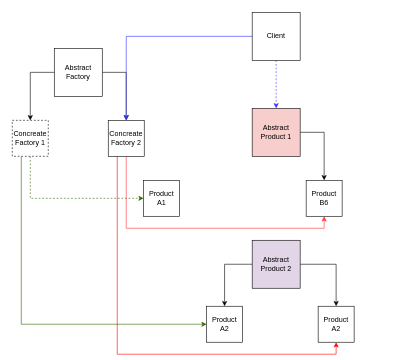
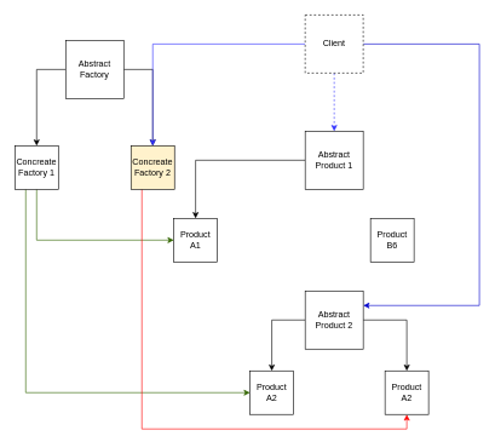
  <mxCell id="0" />
  <mxCell id="1" parent="0" />
  <mxCell id="2" style="edgeStyle=orthogonalEdgeStyle;rounded=0;orthogonalLoop=1;jettySize=auto;html=1;entryX=0.5;entryY=0;entryDx=0;entryDy=0;" edge="1" parent="1" source="4" target="7"><mxGeometry relative="1" as="geometry" /></mxCell>
  <mxCell id="3" style="edgeStyle=orthogonalEdgeStyle;rounded=0;orthogonalLoop=1;jettySize=auto;html=1;entryX=0.5;entryY=0;entryDx=0;entryDy=0;" edge="1" parent="1" source="4" target="10"><mxGeometry relative="1" as="geometry"><mxPoint x="210" y="190" as="targetPoint" /></mxGeometry></mxCell>
- <mxCell id="4" value="Abstract Factory" style="whiteSpace=wrap;html=1;aspect=fixed;" vertex="1" parent="1"><mxGeometry x="90" y="80" width="80" height="80" as="geometry" /></mxCell>
- <mxCell id="5" style="edgeStyle=orthogonalEdgeStyle;rounded=0;orthogonalLoop=1;jettySize=auto;html=1;entryX=0;entryY=0.5;entryDx=0;entryDy=0;strokeColor=#336600;dashed=1;" edge="1" parent="1" source="7" target="14"><mxGeometry relative="1" as="geometry"><Array as="points"><mxPoint x="50" y="330" /></Array></mxGeometry></mxCell>
+ <mxCell id="4" value="Abstract Factory" style="whiteSpace=wrap;html=1;aspect=fixed;" vertex="1" parent="1"><mxGeometry x="90" y="55" width="80" height="80" as="geometry" /></mxCell>
+ <mxCell id="5" style="edgeStyle=orthogonalEdgeStyle;rounded=0;orthogonalLoop=1;jettySize=auto;html=1;entryX=0;entryY=0.5;entryDx=0;entryDy=0;strokeColor=#336600;" edge="1" parent="1" source="7" target="14"><mxGeometry relative="1" as="geometry"><Array as="points"><mxPoint x="50" y="330" /></Array></mxGeometry></mxCell>
  <mxCell id="6" style="edgeStyle=orthogonalEdgeStyle;rounded=0;orthogonalLoop=1;jettySize=auto;html=1;exitX=0.25;exitY=1;exitDx=0;exitDy=0;entryX=0;entryY=0.5;entryDx=0;entryDy=0;strokeColor=#336600;" edge="1" parent="1" source="7" target="19"><mxGeometry relative="1" as="geometry" /></mxCell>
- <mxCell id="7" value="Concreate Factory 1" style="whiteSpace=wrap;html=1;aspect=fixed;dashed=1;" vertex="1" parent="1"><mxGeometry x="20" y="200" width="60" height="60" as="geometry" /></mxCell>
- <mxCell id="8" style="edgeStyle=orthogonalEdgeStyle;rounded=0;orthogonalLoop=1;jettySize=auto;html=1;entryX=0.5;entryY=1;entryDx=0;entryDy=0;strokeColor=#FF3333;" edge="1" parent="1" source="10" target="15"><mxGeometry relative="1" as="geometry"><Array as="points"><mxPoint x="210" y="380" /><mxPoint x="540" y="380" /></Array></mxGeometry></mxCell>
+ <mxCell id="7" value="Concreate Factory 1" style="whiteSpace=wrap;html=1;aspect=fixed;" vertex="1" parent="1"><mxGeometry x="20" y="200" width="60" height="60" as="geometry" /></mxCell>
  <mxCell id="9" style="edgeStyle=orthogonalEdgeStyle;rounded=0;orthogonalLoop=1;jettySize=auto;html=1;exitX=0.25;exitY=1;exitDx=0;exitDy=0;entryX=0.5;entryY=1;entryDx=0;entryDy=0;strokeColor=#FF0000;" edge="1" parent="1" source="10" target="20"><mxGeometry relative="1" as="geometry" /></mxCell>
- <mxCell id="10" value="Concreate Factory 2" style="whiteSpace=wrap;html=1;aspect=fixed;" vertex="1" parent="1"><mxGeometry x="180" y="200" width="60" height="60" as="geometry" /></mxCell>
- <mxCell id="12" style="edgeStyle=orthogonalEdgeStyle;rounded=0;orthogonalLoop=1;jettySize=auto;html=1;exitX=1;exitY=0.5;exitDx=0;exitDy=0;entryX=0.5;entryY=0;entryDx=0;entryDy=0;" edge="1" parent="1" source="13" target="15"><mxGeometry relative="1" as="geometry" /></mxCell>
- <mxCell id="13" value="Abstract Product 1" style="whiteSpace=wrap;html=1;aspect=fixed;fillColor=#f8cecc;" vertex="1" parent="1"><mxGeometry x="420" y="180" width="80" height="80" as="geometry" /></mxCell>
+ <mxCell id="10" value="Concreate Factory 2" style="whiteSpace=wrap;html=1;aspect=fixed;fillColor=#fff2cc;" vertex="1" parent="1"><mxGeometry x="180" y="200" width="60" height="60" as="geometry" /></mxCell>
+ <mxCell id="11" style="edgeStyle=orthogonalEdgeStyle;rounded=0;orthogonalLoop=1;jettySize=auto;html=1;exitX=0;exitY=0.5;exitDx=0;exitDy=0;entryX=0.5;entryY=0;entryDx=0;entryDy=0;" edge="1" parent="1" source="13" target="14"><mxGeometry relative="1" as="geometry" /></mxCell>
+ <mxCell id="13" value="Abstract Product 1" style="whiteSpace=wrap;html=1;aspect=fixed;" vertex="1" parent="1"><mxGeometry x="420" y="180" width="80" height="80" as="geometry" /></mxCell>
  <mxCell id="14" value="Product A1" style="whiteSpace=wrap;html=1;aspect=fixed;" vertex="1" parent="1"><mxGeometry x="239" y="300" width="60" height="60" as="geometry" /></mxCell>
  <mxCell id="15" value="Product B6" style="whiteSpace=wrap;html=1;aspect=fixed;" vertex="1" parent="1"><mxGeometry x="510" y="300" width="60" height="60" as="geometry" /></mxCell>
  <mxCell id="16" style="edgeStyle=orthogonalEdgeStyle;rounded=0;orthogonalLoop=1;jettySize=auto;html=1;entryX=0.5;entryY=0;entryDx=0;entryDy=0;" edge="1" parent="1" source="18" target="19"><mxGeometry relative="1" as="geometry" /></mxCell>
  <mxCell id="17" style="edgeStyle=orthogonalEdgeStyle;rounded=0;orthogonalLoop=1;jettySize=auto;html=1;entryX=0.5;entryY=0;entryDx=0;entryDy=0;" edge="1" parent="1" source="18" target="20"><mxGeometry relative="1" as="geometry" /></mxCell>
- <mxCell id="18" value="Abstract Product 2" style="whiteSpace=wrap;html=1;aspect=fixed;fillColor=#e1d5e7;" vertex="1" parent="1"><mxGeometry x="420" y="400" width="80" height="80" as="geometry" /></mxCell>
+ <mxCell id="18" value="Abstract Product 2" style="whiteSpace=wrap;html=1;aspect=fixed;" vertex="1" parent="1"><mxGeometry x="420" y="400" width="80" height="80" as="geometry" /></mxCell>
  <mxCell id="19" value="Product A2" style="whiteSpace=wrap;html=1;aspect=fixed;" vertex="1" parent="1"><mxGeometry x="344" y="510" width="60" height="60" as="geometry" /></mxCell>
  <mxCell id="20" value="Product A2" style="whiteSpace=wrap;html=1;aspect=fixed;" vertex="1" parent="1"><mxGeometry x="530" y="510" width="60" height="60" as="geometry" /></mxCell>
  <mxCell id="21" style="edgeStyle=orthogonalEdgeStyle;rounded=0;orthogonalLoop=1;jettySize=auto;html=1;strokeColor=#3333FF;" edge="1" parent="1" source="24" target="10"><mxGeometry relative="1" as="geometry" /></mxCell>
  <mxCell id="22" style="edgeStyle=orthogonalEdgeStyle;rounded=0;orthogonalLoop=1;jettySize=auto;html=1;entryX=0.5;entryY=0;entryDx=0;entryDy=0;strokeColor=#3333FF;dashed=1;" edge="1" parent="1" source="24" target="13"><mxGeometry relative="1" as="geometry" /></mxCell>
- <mxCell id="24" value="Client" style="whiteSpace=wrap;html=1;aspect=fixed;" vertex="1" parent="1"><mxGeometry x="420" y="20" width="80" height="80" as="geometry" /></mxCell>
+ <mxCell id="23" style="edgeStyle=orthogonalEdgeStyle;rounded=0;orthogonalLoop=1;jettySize=auto;html=1;exitX=1;exitY=0.5;exitDx=0;exitDy=0;entryX=1;entryY=0.25;entryDx=0;entryDy=0;strokeColor=#0000CC;" edge="1" parent="1" source="24" target="18"><mxGeometry relative="1" as="geometry"><Array as="points"><mxPoint x="660" y="60" /><mxPoint x="660" y="420" /></Array></mxGeometry></mxCell>
+ <mxCell id="24" value="Client" style="whiteSpace=wrap;html=1;aspect=fixed;dashed=1;" vertex="1" parent="1"><mxGeometry x="420" y="20" width="80" height="80" as="geometry" /></mxCell>
